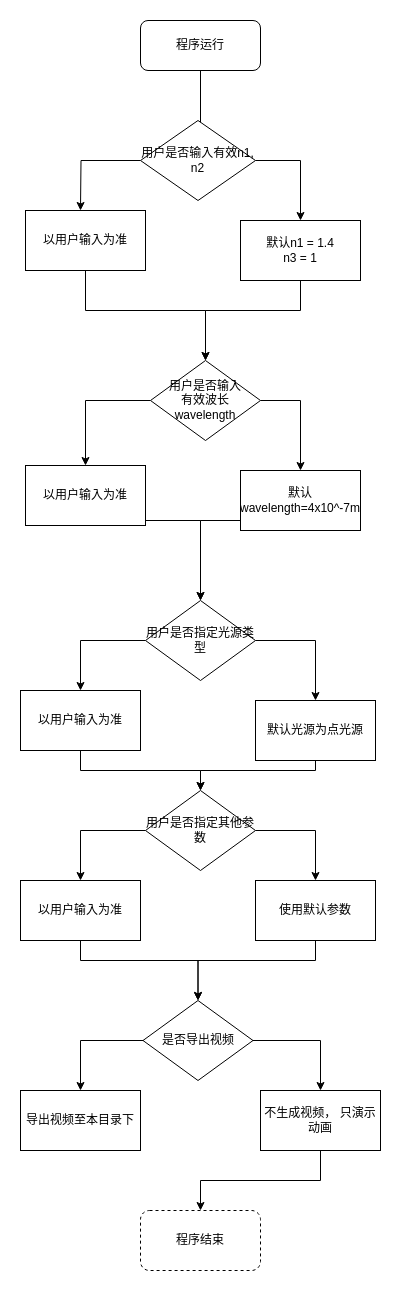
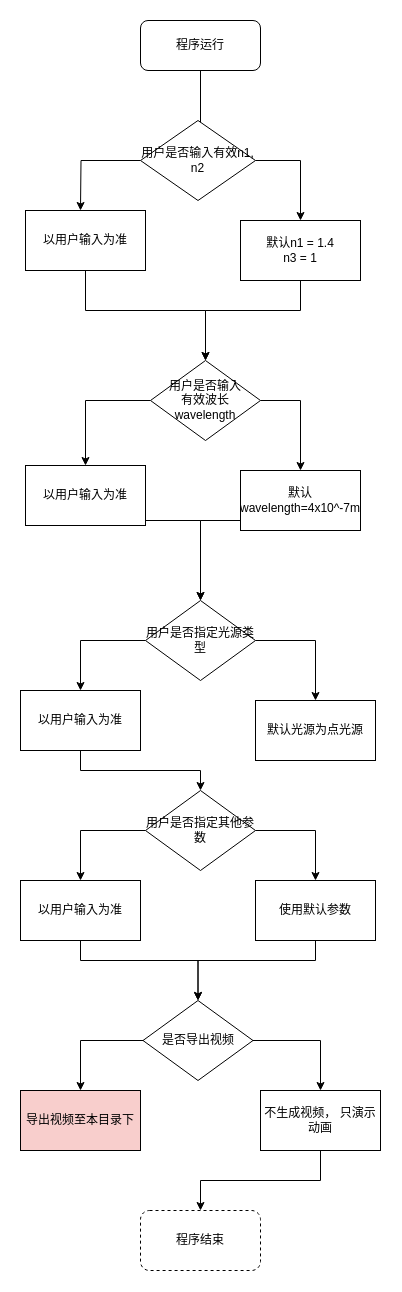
  <mxCell id="0" />
  <mxCell id="1" parent="0" />
  <mxCell id="2" style="edgeStyle=orthogonalEdgeStyle;rounded=0;orthogonalLoop=1;jettySize=auto;html=1;entryX=0.5;entryY=0;entryDx=0;entryDy=0;endArrow=open;" edge="1" parent="1" source="3" target="6"><mxGeometry relative="1" as="geometry"><mxPoint x="220" y="100" as="targetPoint" /><Array as="points"><mxPoint x="200" y="130" /></Array></mxGeometry></mxCell>
  <mxCell id="3" value="程序运行" style="rounded=1;whiteSpace=wrap;html=1;" vertex="1" parent="1"><mxGeometry x="140" y="20" width="120" height="50" as="geometry" /></mxCell>
  <mxCell id="4" style="edgeStyle=orthogonalEdgeStyle;rounded=0;orthogonalLoop=1;jettySize=auto;html=1;" edge="1" parent="1" source="6"><mxGeometry relative="1" as="geometry"><mxPoint x="80" y="210" as="targetPoint" /></mxGeometry></mxCell>
  <mxCell id="5" style="edgeStyle=orthogonalEdgeStyle;rounded=0;orthogonalLoop=1;jettySize=auto;html=1;exitX=1;exitY=0.5;exitDx=0;exitDy=0;entryX=0.5;entryY=0;entryDx=0;entryDy=0;" edge="1" parent="1" source="6" target="8"><mxGeometry relative="1" as="geometry" /></mxCell>
  <mxCell id="6" value="用户是否输入有效n1, n2" style="rhombus;whiteSpace=wrap;html=1;" vertex="1" parent="1"><mxGeometry x="140" y="120" width="115" height="80" as="geometry" /></mxCell>
  <mxCell id="7" style="edgeStyle=orthogonalEdgeStyle;rounded=0;orthogonalLoop=1;jettySize=auto;html=1;exitX=0.5;exitY=1;exitDx=0;exitDy=0;entryX=0.5;entryY=0;entryDx=0;entryDy=0;" edge="1" parent="1" source="8" target="13"><mxGeometry relative="1" as="geometry"><Array as="points"><mxPoint x="300" y="310" /><mxPoint x="205" y="310" /></Array></mxGeometry></mxCell>
  <mxCell id="8" value="默认n1 = 1.4&lt;br&gt;n3 = 1" style="rounded=0;whiteSpace=wrap;html=1;" vertex="1" parent="1"><mxGeometry x="240" y="220" width="120" height="60" as="geometry" /></mxCell>
  <mxCell id="9" style="edgeStyle=orthogonalEdgeStyle;rounded=0;orthogonalLoop=1;jettySize=auto;html=1;exitX=0.5;exitY=1;exitDx=0;exitDy=0;entryX=0.5;entryY=0;entryDx=0;entryDy=0;" edge="1" parent="1" source="10" target="13"><mxGeometry relative="1" as="geometry"><Array as="points"><mxPoint x="85" y="310" /><mxPoint x="205" y="310" /></Array></mxGeometry></mxCell>
  <mxCell id="10" value="以用户输入为准" style="rounded=0;whiteSpace=wrap;html=1;" vertex="1" parent="1"><mxGeometry x="25" y="210" width="120" height="60" as="geometry" /></mxCell>
  <mxCell id="11" style="edgeStyle=orthogonalEdgeStyle;rounded=0;orthogonalLoop=1;jettySize=auto;html=1;entryX=0.5;entryY=0;entryDx=0;entryDy=0;" edge="1" parent="1" source="13" target="15"><mxGeometry relative="1" as="geometry" /></mxCell>
  <mxCell id="12" style="edgeStyle=orthogonalEdgeStyle;rounded=0;orthogonalLoop=1;jettySize=auto;html=1;entryX=0.5;entryY=0;entryDx=0;entryDy=0;exitX=1;exitY=0.5;exitDx=0;exitDy=0;" edge="1" parent="1" source="13" target="17"><mxGeometry relative="1" as="geometry" /></mxCell>
  <mxCell id="13" value="用户是否输入&lt;div&gt;有效波长wavelength&lt;/div&gt;" style="rhombus;whiteSpace=wrap;html=1;" vertex="1" parent="1"><mxGeometry x="150" y="360" width="110" height="80" as="geometry" /></mxCell>
  <mxCell id="14" style="edgeStyle=orthogonalEdgeStyle;rounded=0;orthogonalLoop=1;jettySize=auto;html=1;entryX=0.5;entryY=0;entryDx=0;entryDy=0;" edge="1" parent="1" source="15" target="20"><mxGeometry relative="1" as="geometry"><Array as="points"><mxPoint x="85" y="520" /><mxPoint x="200" y="520" /></Array></mxGeometry></mxCell>
  <mxCell id="15" value="以用户输入为准" style="rounded=0;whiteSpace=wrap;html=1;" vertex="1" parent="1"><mxGeometry x="25" y="465" width="120" height="60" as="geometry" /></mxCell>
  <mxCell id="16" style="edgeStyle=orthogonalEdgeStyle;rounded=0;orthogonalLoop=1;jettySize=auto;html=1;" edge="1" parent="1" source="17" target="20"><mxGeometry relative="1" as="geometry"><Array as="points"><mxPoint x="300" y="520" /><mxPoint x="200" y="520" /></Array></mxGeometry></mxCell>
  <mxCell id="17" value="默认wavelength=4x10^-7m" style="rounded=0;whiteSpace=wrap;html=1;" vertex="1" parent="1"><mxGeometry x="240" y="470" width="120" height="60" as="geometry" /></mxCell>
  <mxCell id="18" style="edgeStyle=orthogonalEdgeStyle;rounded=0;orthogonalLoop=1;jettySize=auto;html=1;entryX=0.5;entryY=0;entryDx=0;entryDy=0;" edge="1" parent="1" source="20" target="22"><mxGeometry relative="1" as="geometry" /></mxCell>
  <mxCell id="19" style="edgeStyle=orthogonalEdgeStyle;rounded=0;orthogonalLoop=1;jettySize=auto;html=1;exitX=1;exitY=0.5;exitDx=0;exitDy=0;entryX=0.5;entryY=0;entryDx=0;entryDy=0;" edge="1" parent="1" source="20" target="24"><mxGeometry relative="1" as="geometry" /></mxCell>
  <mxCell id="20" value="用户是否指定光源类型" style="rhombus;whiteSpace=wrap;html=1;" vertex="1" parent="1"><mxGeometry x="145" y="600" width="110" height="80" as="geometry" /></mxCell>
  <mxCell id="21" style="edgeStyle=orthogonalEdgeStyle;rounded=0;orthogonalLoop=1;jettySize=auto;html=1;exitX=0.5;exitY=1;exitDx=0;exitDy=0;" edge="1" parent="1" source="22" target="27"><mxGeometry relative="1" as="geometry" /></mxCell>
  <mxCell id="22" value="以用户输入为准" style="rounded=0;whiteSpace=wrap;html=1;" vertex="1" parent="1"><mxGeometry x="20" y="690" width="120" height="60" as="geometry" /></mxCell>
- <mxCell id="23" style="edgeStyle=orthogonalEdgeStyle;rounded=0;orthogonalLoop=1;jettySize=auto;html=1;exitX=0.5;exitY=1;exitDx=0;exitDy=0;" edge="1" parent="1" source="24" target="27"><mxGeometry relative="1" as="geometry"><Array as="points"><mxPoint x="315" y="770" /><mxPoint x="200" y="770" /></Array></mxGeometry></mxCell>
  <mxCell id="24" value="默认光源为点光源" style="rounded=0;whiteSpace=wrap;html=1;" vertex="1" parent="1"><mxGeometry x="255" y="700" width="120" height="60" as="geometry" /></mxCell>
  <mxCell id="25" style="edgeStyle=orthogonalEdgeStyle;rounded=0;orthogonalLoop=1;jettySize=auto;html=1;exitX=1;exitY=0.5;exitDx=0;exitDy=0;" edge="1" parent="1" source="27" target="31"><mxGeometry relative="1" as="geometry" /></mxCell>
  <mxCell id="26" style="edgeStyle=orthogonalEdgeStyle;rounded=0;orthogonalLoop=1;jettySize=auto;html=1;exitX=0;exitY=0.5;exitDx=0;exitDy=0;entryX=0.5;entryY=0;entryDx=0;entryDy=0;" edge="1" parent="1" source="27" target="29"><mxGeometry relative="1" as="geometry" /></mxCell>
  <mxCell id="27" value="用户是否指定其他参数" style="rhombus;whiteSpace=wrap;html=1;" vertex="1" parent="1"><mxGeometry x="145" y="790" width="110" height="80" as="geometry" /></mxCell>
  <mxCell id="28" style="edgeStyle=orthogonalEdgeStyle;rounded=0;orthogonalLoop=1;jettySize=auto;html=1;exitX=0.5;exitY=1;exitDx=0;exitDy=0;entryX=0.5;entryY=0;entryDx=0;entryDy=0;" edge="1" parent="1" source="29" target="34"><mxGeometry relative="1" as="geometry"><Array as="points"><mxPoint x="80" y="960" /><mxPoint x="198" y="960" /></Array></mxGeometry></mxCell>
  <mxCell id="29" value="以用户输入为准" style="rounded=0;whiteSpace=wrap;html=1;" vertex="1" parent="1"><mxGeometry x="20" y="880" width="120" height="60" as="geometry" /></mxCell>
  <mxCell id="30" style="edgeStyle=orthogonalEdgeStyle;rounded=0;orthogonalLoop=1;jettySize=auto;html=1;exitX=0.5;exitY=1;exitDx=0;exitDy=0;entryX=0.5;entryY=0;entryDx=0;entryDy=0;" edge="1" parent="1" source="31" target="34"><mxGeometry relative="1" as="geometry"><Array as="points"><mxPoint x="315" y="960" /><mxPoint x="198" y="960" /></Array></mxGeometry></mxCell>
  <mxCell id="31" value="使用默认参数" style="rounded=0;whiteSpace=wrap;html=1;" vertex="1" parent="1"><mxGeometry x="255" y="880" width="120" height="60" as="geometry" /></mxCell>
  <mxCell id="32" style="edgeStyle=orthogonalEdgeStyle;rounded=0;orthogonalLoop=1;jettySize=auto;html=1;entryX=0.5;entryY=0;entryDx=0;entryDy=0;" edge="1" parent="1" source="34" target="35"><mxGeometry relative="1" as="geometry" /></mxCell>
  <mxCell id="33" style="edgeStyle=orthogonalEdgeStyle;rounded=0;orthogonalLoop=1;jettySize=auto;html=1;exitX=1;exitY=0.5;exitDx=0;exitDy=0;entryX=0.5;entryY=0;entryDx=0;entryDy=0;" edge="1" parent="1" source="34" target="37"><mxGeometry relative="1" as="geometry" /></mxCell>
  <mxCell id="34" value="是否导出视频" style="rhombus;whiteSpace=wrap;html=1;" vertex="1" parent="1"><mxGeometry x="142.5" y="1000" width="110" height="80" as="geometry" /></mxCell>
- <mxCell id="35" value="导出视频至本目录下" style="rounded=0;whiteSpace=wrap;html=1;" vertex="1" parent="1"><mxGeometry x="20" y="1090" width="120" height="60" as="geometry" /></mxCell>
+ <mxCell id="35" value="导出视频至本目录下" style="rounded=0;whiteSpace=wrap;html=1;fillColor=#f8cecc;" vertex="1" parent="1"><mxGeometry x="20" y="1090" width="120" height="60" as="geometry" /></mxCell>
  <mxCell id="36" style="edgeStyle=orthogonalEdgeStyle;rounded=0;orthogonalLoop=1;jettySize=auto;html=1;exitX=0.5;exitY=1;exitDx=0;exitDy=0;" edge="1" parent="1" source="37" target="38"><mxGeometry relative="1" as="geometry"><Array as="points"><mxPoint x="320" y="1180" /><mxPoint x="200" y="1180" /></Array></mxGeometry></mxCell>
  <mxCell id="37" value="不生成视频， 只演示动画" style="rounded=0;whiteSpace=wrap;html=1;" vertex="1" parent="1"><mxGeometry x="260" y="1090" width="120" height="60" as="geometry" /></mxCell>
  <mxCell id="38" value="程序结束" style="rounded=1;whiteSpace=wrap;html=1;dashed=1;" vertex="1" parent="1"><mxGeometry x="140" y="1210" width="120" height="60" as="geometry" /></mxCell>
